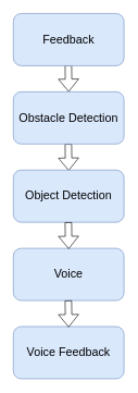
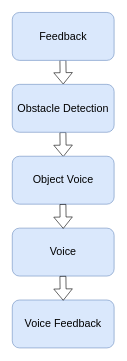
  <mxCell id="0" />
  <mxCell id="1" parent="0" />
  <mxCell id="2" value="" style="shape=flexArrow;endArrow=classic;html=1;" edge="1" parent="1"><mxGeometry width="50" height="50" relative="1" as="geometry"><mxPoint x="104.5" y="99" as="sourcePoint" /><mxPoint x="105.077" y="140" as="targetPoint" /></mxGeometry></mxCell>
  <mxCell id="3" value="" style="shape=flexArrow;endArrow=classic;html=1;" edge="1" parent="1"><mxGeometry width="50" height="50" relative="1" as="geometry"><mxPoint x="104.5" y="220" as="sourcePoint" /><mxPoint x="105.077" y="261" as="targetPoint" /></mxGeometry></mxCell>
  <mxCell id="4" value="&lt;span style=&quot;font-size: 18px&quot;&gt;Obstacle Detection&lt;/span&gt;" style="rounded=1;whiteSpace=wrap;html=1;fillColor=#dae8fc;strokeColor=#6c8ebf;" vertex="1" parent="1"><mxGeometry x="20" y="140" width="170" height="80" as="geometry" /></mxCell>
  <mxCell id="5" value="&lt;span style=&quot;font-size: 18px&quot;&gt;Voice&lt;/span&gt;" style="rounded=1;whiteSpace=wrap;html=1;fillColor=#dae8fc;strokeColor=#6c8ebf;" vertex="1" parent="1"><mxGeometry x="20" y="380" width="170" height="80" as="geometry" /></mxCell>
- <mxCell id="6" value="&lt;span style=&quot;font-size: 18px&quot;&gt;Object Detection&lt;/span&gt;" style="rounded=1;whiteSpace=wrap;html=1;fillColor=#dae8fc;strokeColor=#6c8ebf;" vertex="1" parent="1"><mxGeometry x="20" y="260" width="170" height="80" as="geometry" /></mxCell>
+ <mxCell id="6" value="&lt;span style=&quot;font-size: 18px&quot;&gt;Object Voice&lt;/span&gt;" style="rounded=1;whiteSpace=wrap;html=1;fillColor=#dae8fc;strokeColor=#6c8ebf;" vertex="1" parent="1"><mxGeometry x="20" y="260" width="170" height="80" as="geometry" /></mxCell>
  <mxCell id="7" value="&lt;span style=&quot;font-size: 18px&quot;&gt;Feedback&lt;/span&gt;" style="rounded=1;whiteSpace=wrap;html=1;fillColor=#dae8fc;strokeColor=#6c8ebf;" vertex="1" parent="1"><mxGeometry x="20" y="20" width="170" height="80" as="geometry" /></mxCell>
  <mxCell id="8" value="" style="shape=flexArrow;endArrow=classic;html=1;" edge="1" parent="1"><mxGeometry width="50" height="50" relative="1" as="geometry"><mxPoint x="104.5" y="340" as="sourcePoint" /><mxPoint x="105.077" y="381" as="targetPoint" /></mxGeometry></mxCell>
  <mxCell id="9" value="&lt;span style=&quot;font-size: 18px&quot;&gt;Voice Feedback&lt;/span&gt;" style="rounded=1;whiteSpace=wrap;html=1;fillColor=#dae8fc;strokeColor=#6c8ebf;" vertex="1" parent="1"><mxGeometry x="20" y="500" width="170" height="80" as="geometry" /></mxCell>
  <mxCell id="10" value="" style="shape=flexArrow;endArrow=classic;html=1;" edge="1" parent="1"><mxGeometry width="50" height="50" relative="1" as="geometry"><mxPoint x="104.5" y="460" as="sourcePoint" /><mxPoint x="105.077" y="501" as="targetPoint" /></mxGeometry></mxCell>
